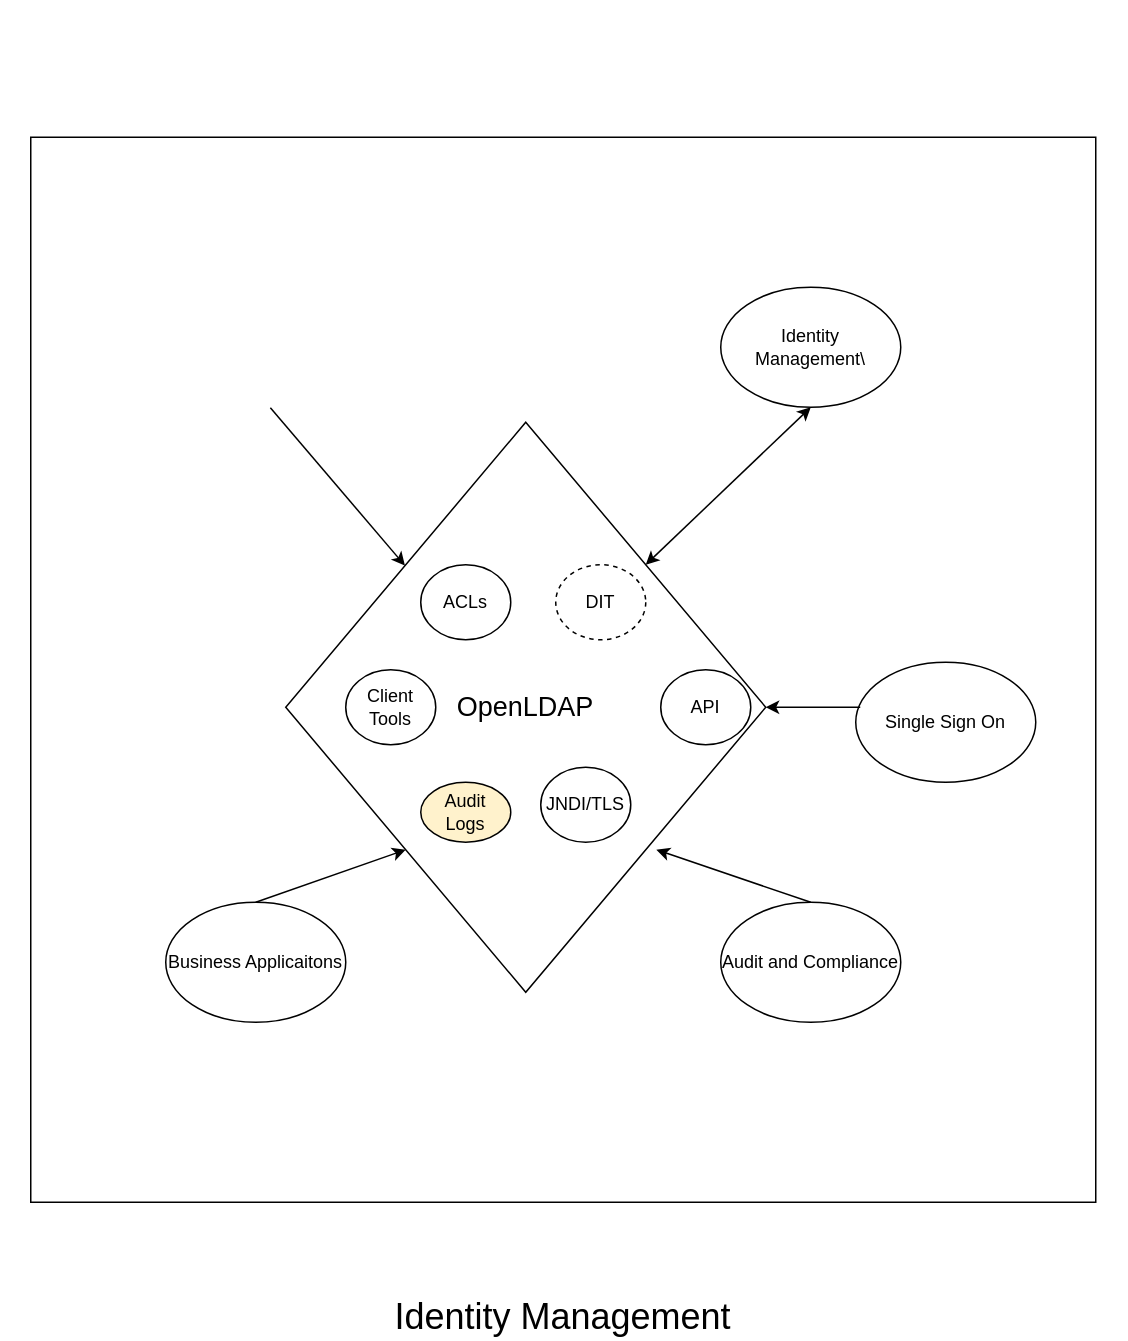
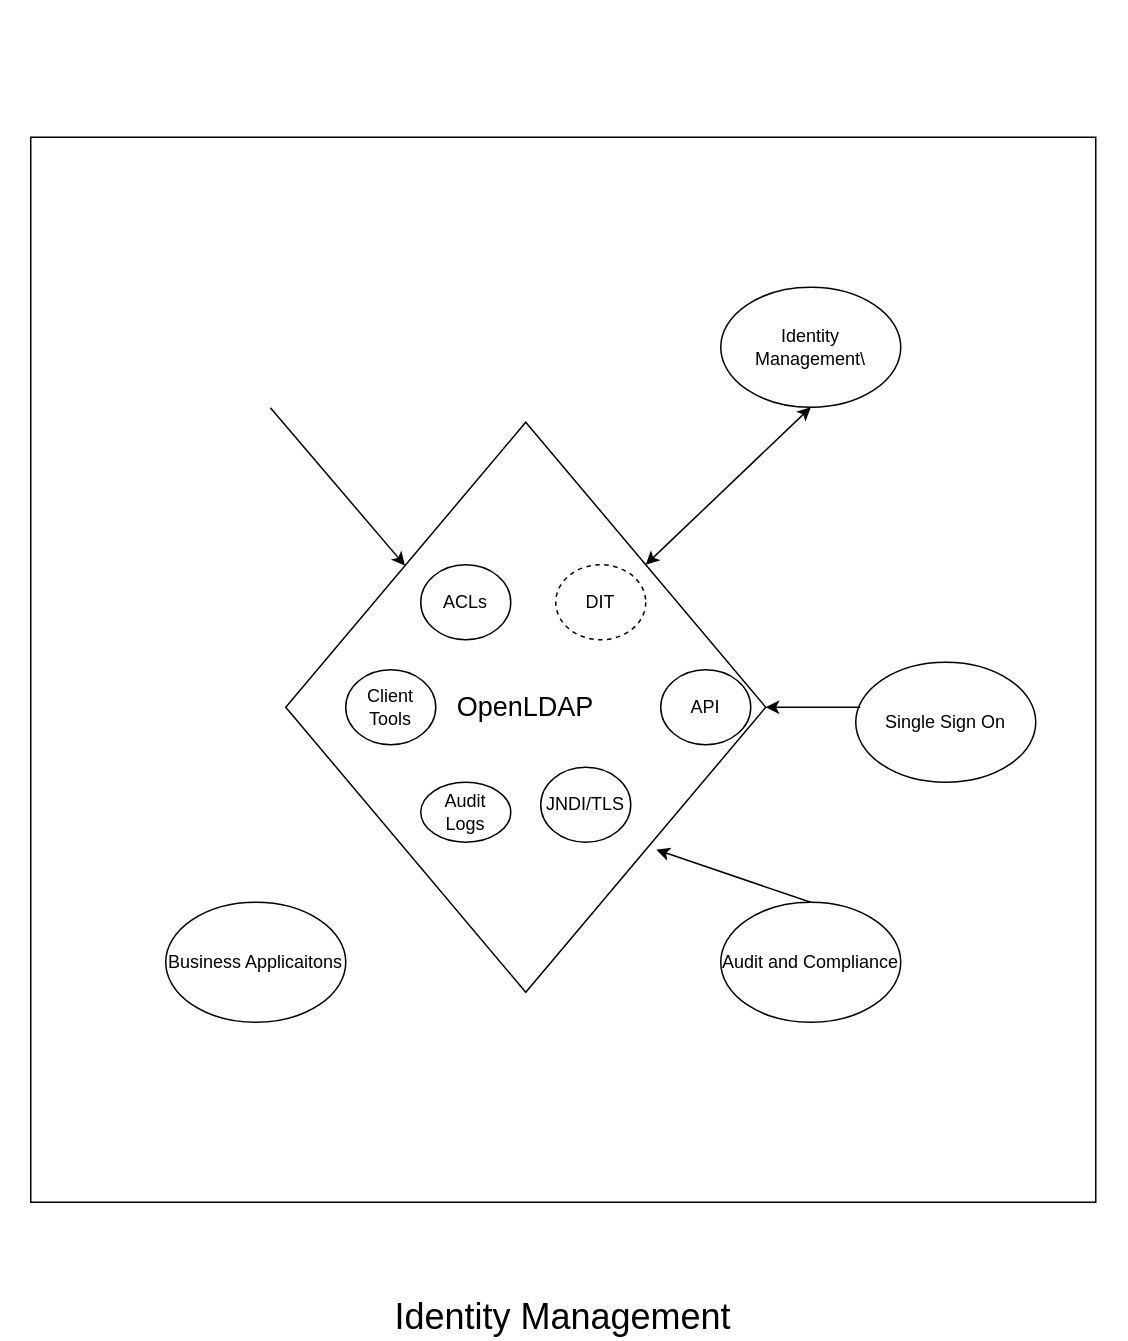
  <mxCell id="0" />
  <mxCell id="1" parent="0" />
  <mxCell id="2" value="&lt;font style=&quot;font-size: 24px;&quot;&gt;&lt;br&gt;&lt;br&gt;&lt;br&gt;&lt;br&gt;&lt;br&gt;&lt;br&gt;&lt;br&gt;&lt;br&gt;&lt;br&gt;&lt;br&gt;&lt;br&gt;&lt;br&gt;&lt;br&gt;&lt;br&gt;&lt;br&gt;&lt;br&gt;&lt;br&gt;&lt;br&gt;&lt;br&gt;&lt;br&gt;&lt;br&gt;&lt;br&gt;&lt;br&gt;&lt;br&gt;&lt;br&gt;&lt;br&gt;&lt;br&gt;&lt;br&gt;&lt;br&gt;&lt;br&gt;Identity Management&lt;/font&gt;" style="whiteSpace=wrap;html=1;aspect=fixed;" parent="1" vertex="1"><mxGeometry x="20" y="20" width="710" height="710" as="geometry" /></mxCell>
  <mxCell id="3" value="&lt;font style=&quot;font-size: 18px;&quot;&gt;OpenLDAP&lt;/font&gt;" style="rhombus;whiteSpace=wrap;html=1;" parent="1" vertex="1"><mxGeometry x="190" y="210" width="320" height="380" as="geometry" /></mxCell>
  <mxCell id="4" value="Identity &lt;br&gt;Management\" style="ellipse;whiteSpace=wrap;html=1;" parent="1" vertex="1"><mxGeometry x="480" y="120" width="120" height="80" as="geometry" /></mxCell>
  <mxCell id="5" value="Business Applicaitons" style="ellipse;whiteSpace=wrap;html=1;" parent="1" vertex="1"><mxGeometry x="110" y="530" width="120" height="80" as="geometry" /></mxCell>
  <mxCell id="6" value="Audit and Compliance" style="ellipse;whiteSpace=wrap;html=1;" parent="1" vertex="1"><mxGeometry x="480" y="530" width="120" height="80" as="geometry" /></mxCell>
  <mxCell id="7" value="Single Sign On" style="ellipse;whiteSpace=wrap;html=1;" parent="1" vertex="1"><mxGeometry x="570" y="370" width="120" height="80" as="geometry" /></mxCell>
- <mxCell id="8" value="Audit&lt;br&gt;Logs" style="ellipse;whiteSpace=wrap;html=1;fillColor=#fff2cc;" parent="1" vertex="1"><mxGeometry x="280" y="450" width="60" height="40" as="geometry" /></mxCell>
+ <mxCell id="8" value="Audit&lt;br&gt;Logs" style="ellipse;whiteSpace=wrap;html=1;" parent="1" vertex="1"><mxGeometry x="280" y="450" width="60" height="40" as="geometry" /></mxCell>
  <mxCell id="9" value="" style="endArrow=classic;html=1;rounded=0;entryX=1;entryY=0.5;entryDx=0;entryDy=0;exitX=0.025;exitY=0.375;exitDx=0;exitDy=0;exitPerimeter=0;" parent="1" source="7" target="3" edge="1"><mxGeometry width="50" height="50" relative="1" as="geometry"><mxPoint x="550" y="320" as="sourcePoint" /><mxPoint x="495.94" y="319.91" as="targetPoint" /></mxGeometry></mxCell>
  <mxCell id="10" value="DIT" style="ellipse;whiteSpace=wrap;html=1;dashed=1;" parent="1" vertex="1"><mxGeometry x="370" y="305" width="60" height="50" as="geometry" /></mxCell>
  <mxCell id="11" value="JNDI/TLS" style="ellipse;whiteSpace=wrap;html=1;" parent="1" vertex="1"><mxGeometry x="360" y="440" width="60" height="50" as="geometry" /></mxCell>
  <mxCell id="12" value="" style="endArrow=classic;html=1;rounded=0;exitX=0.5;exitY=0;exitDx=0;exitDy=0;entryX=0.772;entryY=0.75;entryDx=0;entryDy=0;entryPerimeter=0;" parent="1" source="6" target="3" edge="1"><mxGeometry width="50" height="50" relative="1" as="geometry"><mxPoint x="79" y="620" as="sourcePoint" /><mxPoint x="490" y="500" as="targetPoint" /></mxGeometry></mxCell>
  <mxCell id="13" value="ACLs" style="ellipse;whiteSpace=wrap;html=1;" parent="1" vertex="1"><mxGeometry x="280" y="305" width="60" height="50" as="geometry" /></mxCell>
  <mxCell id="14" value="" style="endArrow=classic;startArrow=classic;html=1;rounded=0;entryX=0.5;entryY=1;entryDx=0;entryDy=0;exitX=1;exitY=0;exitDx=0;exitDy=0;" parent="1" source="3" target="4" edge="1"><mxGeometry width="50" height="50" relative="1" as="geometry"><mxPoint x="430" y="290" as="sourcePoint" /><mxPoint x="480" y="240" as="targetPoint" /></mxGeometry></mxCell>
  <mxCell id="15" value="Client&lt;br&gt;Tools" style="ellipse;whiteSpace=wrap;html=1;" parent="1" vertex="1"><mxGeometry x="230" y="375" width="60" height="50" as="geometry" /></mxCell>
  <mxCell id="16" value="API" style="ellipse;whiteSpace=wrap;html=1;" parent="1" vertex="1"><mxGeometry x="440" y="375" width="60" height="50" as="geometry" /></mxCell>
- <mxCell id="17" value="" style="endArrow=classic;html=1;rounded=0;exitX=0.5;exitY=0;exitDx=0;exitDy=0;entryX=0;entryY=1;entryDx=0;entryDy=0;" parent="1" source="5" target="3" edge="1"><mxGeometry width="50" height="50" relative="1" as="geometry"><mxPoint x="510" y="390" as="sourcePoint" /><mxPoint x="560" y="340" as="targetPoint" /></mxGeometry></mxCell>
  <mxCell id="18" value="" style="endArrow=classic;html=1;rounded=0;exitX=0.225;exitY=0.254;exitDx=0;exitDy=0;exitPerimeter=0;" parent="1" source="2" target="3" edge="1"><mxGeometry width="50" height="50" relative="1" as="geometry"><mxPoint x="510" y="390" as="sourcePoint" /><mxPoint x="560" y="340" as="targetPoint" /></mxGeometry></mxCell>
